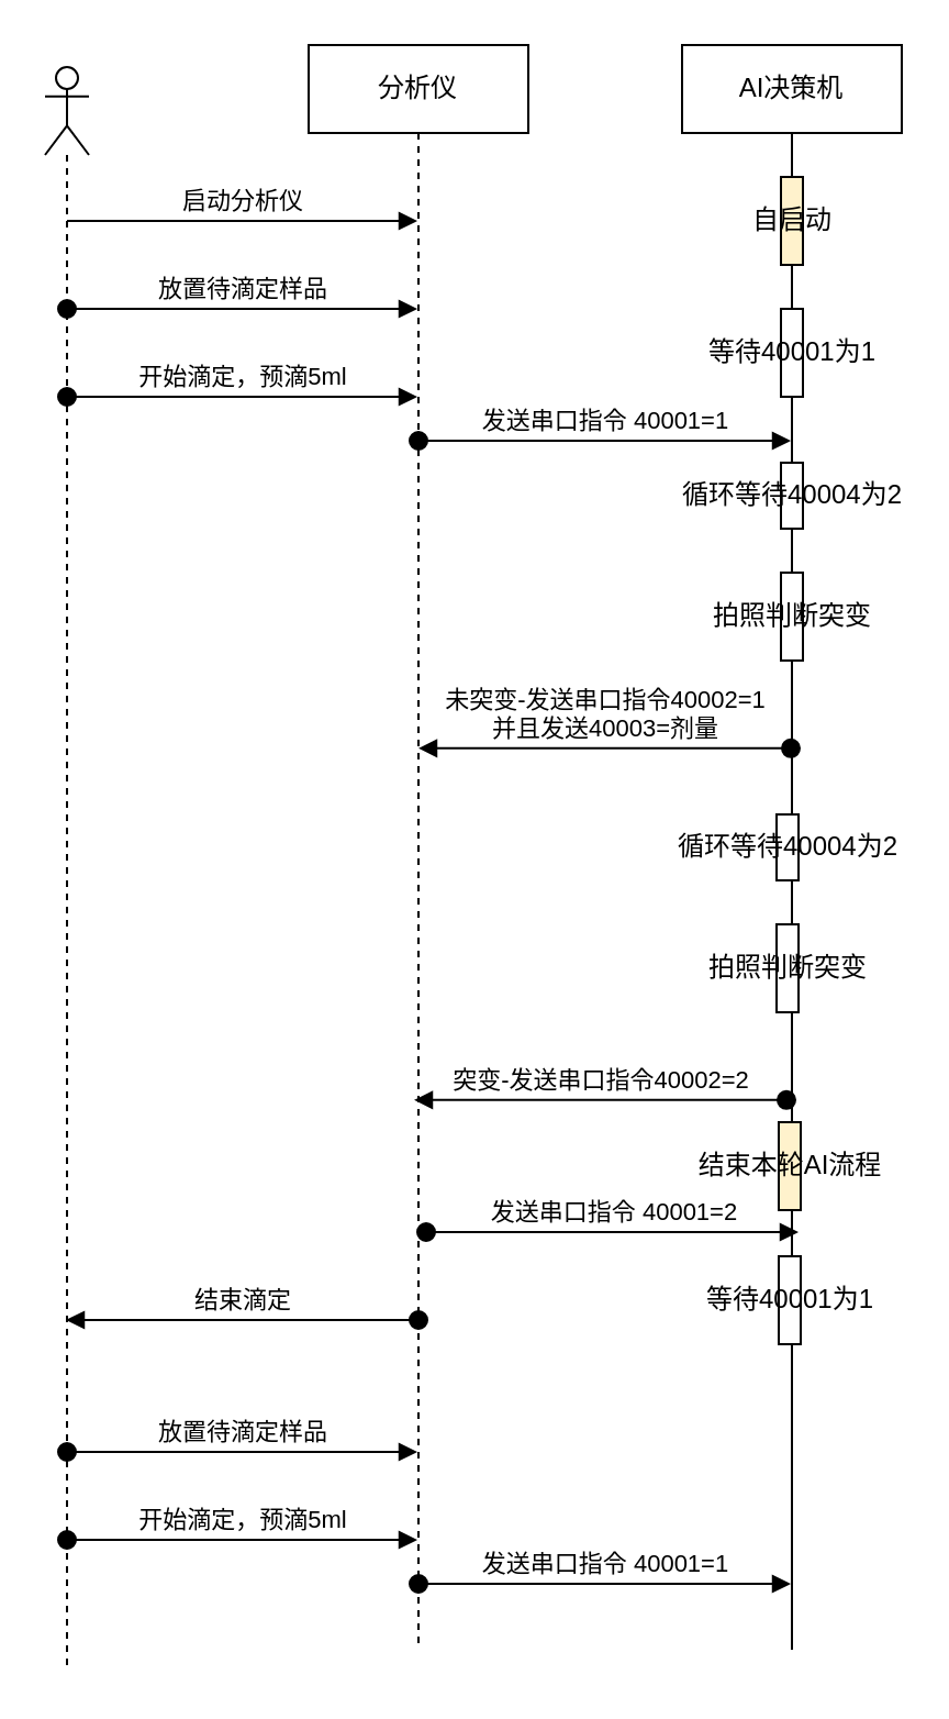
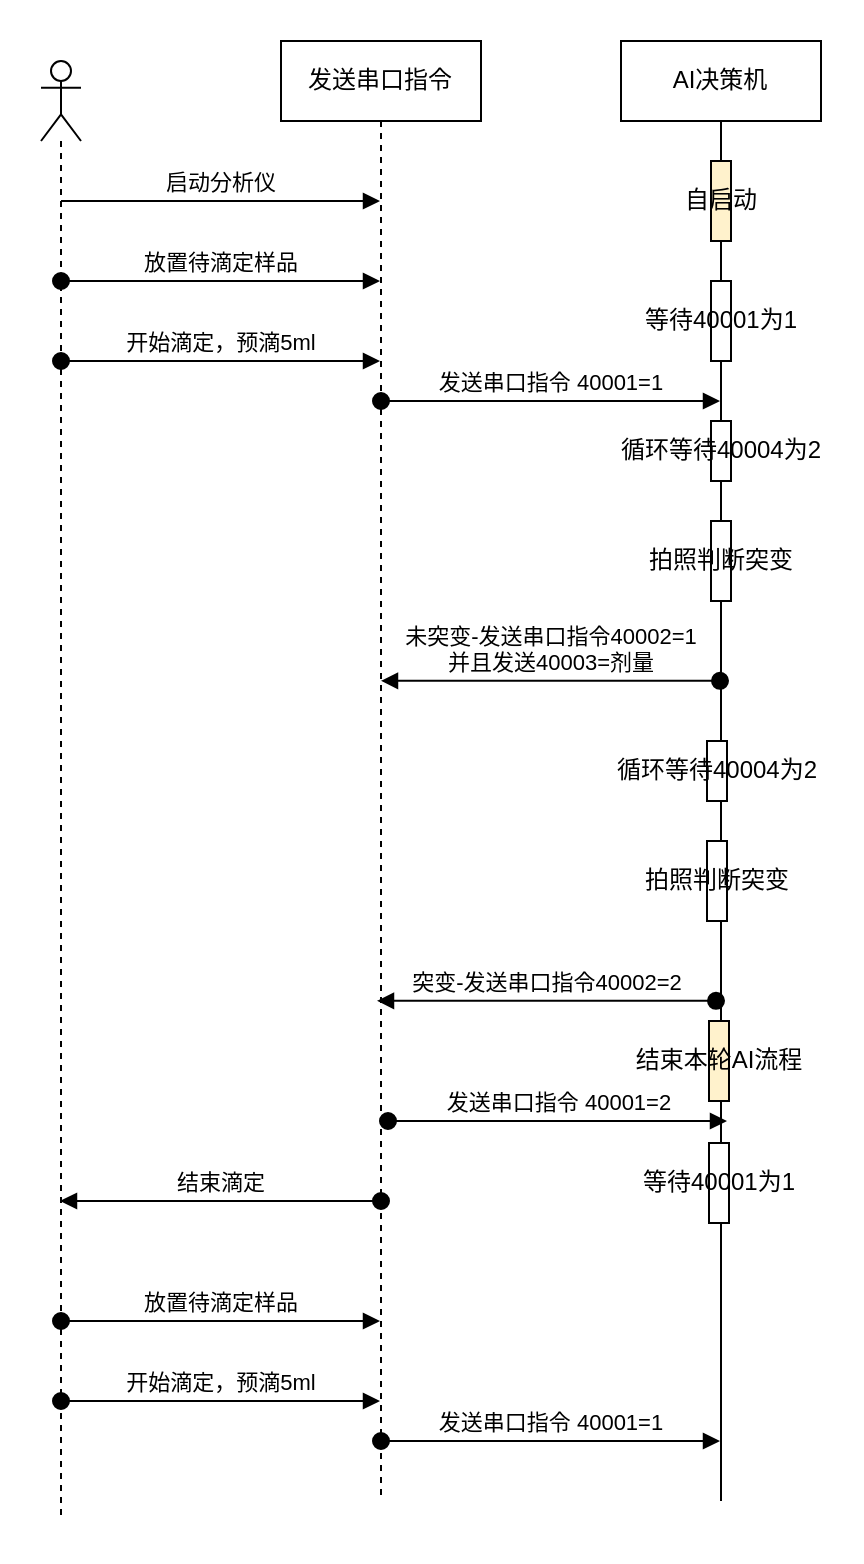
  <mxCell id="0" />
  <mxCell id="1" parent="0" />
- <mxCell id="2" value="分析仪" style="shape=umlLifeline;perimeter=lifelinePerimeter;whiteSpace=wrap;html=1;container=1;collapsible=0;recursiveResize=0;outlineConnect=0;" vertex="1" parent="1"><mxGeometry x="140" y="20" width="100" height="730" as="geometry" /></mxCell>
+ <mxCell id="2" value="发送串口指令" style="shape=umlLifeline;perimeter=lifelinePerimeter;whiteSpace=wrap;html=1;container=1;collapsible=0;recursiveResize=0;outlineConnect=0;" vertex="1" parent="1"><mxGeometry x="140" y="20" width="100" height="730" as="geometry" /></mxCell>
  <mxCell id="3" value="发送串口指令 40001=1" style="html=1;verticalAlign=bottom;startArrow=oval;startFill=1;endArrow=block;startSize=8;rounded=0;" edge="1" parent="2" target="7"><mxGeometry width="60" relative="1" as="geometry"><mxPoint x="50" y="180" as="sourcePoint" /><mxPoint x="110" y="180" as="targetPoint" /></mxGeometry></mxCell>
  <mxCell id="4" value="结束滴定" style="html=1;verticalAlign=bottom;startArrow=oval;startFill=1;endArrow=block;startSize=8;rounded=0;" edge="1" parent="2" target="17"><mxGeometry width="60" relative="1" as="geometry"><mxPoint x="50" y="580" as="sourcePoint" /><mxPoint x="110" y="580" as="targetPoint" /></mxGeometry></mxCell>
  <mxCell id="5" value="放置待滴定样品" style="html=1;verticalAlign=bottom;startArrow=oval;startFill=1;endArrow=block;startSize=8;rounded=0;" edge="1" parent="2"><mxGeometry x="0.003" width="60" relative="1" as="geometry"><mxPoint x="-110" y="640" as="sourcePoint" /><mxPoint x="49.5" y="640" as="targetPoint" /><mxPoint as="offset" /></mxGeometry></mxCell>
  <mxCell id="6" value="开始滴定，预滴5ml" style="html=1;verticalAlign=bottom;startArrow=oval;startFill=1;endArrow=block;startSize=8;rounded=0;" edge="1" parent="2"><mxGeometry width="60" relative="1" as="geometry"><mxPoint x="-110" y="680" as="sourcePoint" /><mxPoint x="49.5" y="680" as="targetPoint" /></mxGeometry></mxCell>
  <mxCell id="7" value="AI决策机" style="shape=umlLifeline;perimeter=lifelinePerimeter;whiteSpace=wrap;html=1;container=1;collapsible=0;recursiveResize=0;outlineConnect=0;lifelineDashed=0;" vertex="1" parent="1"><mxGeometry x="310" y="20" width="100" height="730" as="geometry" /></mxCell>
  <mxCell id="8" value="自启动" style="html=1;points=[];perimeter=orthogonalPerimeter;fillColor=#fff2cc;" vertex="1" parent="7"><mxGeometry x="45" y="60" width="10" height="40" as="geometry" /></mxCell>
  <mxCell id="9" value="等待40001为1" style="html=1;points=[];perimeter=orthogonalPerimeter;" vertex="1" parent="7"><mxGeometry x="45" y="120" width="10" height="40" as="geometry" /></mxCell>
  <mxCell id="10" value="循环等待40004为2" style="html=1;points=[];perimeter=orthogonalPerimeter;" vertex="1" parent="7"><mxGeometry x="45" y="190" width="10" height="30" as="geometry" /></mxCell>
  <mxCell id="11" value="拍照判断突变" style="html=1;points=[];perimeter=orthogonalPerimeter;" vertex="1" parent="7"><mxGeometry x="45" y="240" width="10" height="40" as="geometry" /></mxCell>
  <mxCell id="12" value="结束本轮AI流程" style="html=1;points=[];perimeter=orthogonalPerimeter;fillColor=#fff2cc;" vertex="1" parent="7"><mxGeometry x="44" y="490" width="10" height="40" as="geometry" /></mxCell>
  <mxCell id="13" value="循环等待40004为2" style="html=1;points=[];perimeter=orthogonalPerimeter;" vertex="1" parent="7"><mxGeometry x="43" y="350" width="10" height="30" as="geometry" /></mxCell>
  <mxCell id="14" value="拍照判断突变" style="html=1;points=[];perimeter=orthogonalPerimeter;" vertex="1" parent="7"><mxGeometry x="43" y="400" width="10" height="40" as="geometry" /></mxCell>
  <mxCell id="15" value="突变-发送串口指令40002=2" style="html=1;verticalAlign=bottom;startArrow=oval;startFill=1;endArrow=block;startSize=8;rounded=0;entryX=0.5;entryY=0.83;entryDx=0;entryDy=0;entryPerimeter=0;" edge="1" parent="7"><mxGeometry width="60" relative="1" as="geometry"><mxPoint x="47.5" y="479.9" as="sourcePoint" /><mxPoint x="-122" y="479.9" as="targetPoint" /></mxGeometry></mxCell>
  <mxCell id="16" value="等待40001为1" style="html=1;points=[];perimeter=orthogonalPerimeter;" vertex="1" parent="7"><mxGeometry x="44" y="551" width="10" height="40" as="geometry" /></mxCell>
  <mxCell id="17" value="" style="shape=umlLifeline;participant=umlActor;perimeter=lifelinePerimeter;whiteSpace=wrap;html=1;container=1;collapsible=0;recursiveResize=0;verticalAlign=top;spacingTop=36;outlineConnect=0;" vertex="1" parent="1"><mxGeometry x="20" y="30" width="20" height="730" as="geometry" /></mxCell>
  <mxCell id="18" value="启动分析仪" style="html=1;verticalAlign=bottom;endArrow=block;rounded=0;" edge="1" parent="17" target="2"><mxGeometry width="80" relative="1" as="geometry"><mxPoint x="10" y="70" as="sourcePoint" /><mxPoint x="90" y="70" as="targetPoint" /></mxGeometry></mxCell>
  <mxCell id="19" value="放置待滴定样品" style="html=1;verticalAlign=bottom;startArrow=oval;startFill=1;endArrow=block;startSize=8;rounded=0;" edge="1" parent="17" target="2"><mxGeometry x="0.003" width="60" relative="1" as="geometry"><mxPoint x="10" y="110" as="sourcePoint" /><mxPoint x="70" y="110" as="targetPoint" /><mxPoint as="offset" /></mxGeometry></mxCell>
  <mxCell id="20" value="开始滴定，预滴5ml" style="html=1;verticalAlign=bottom;startArrow=oval;startFill=1;endArrow=block;startSize=8;rounded=0;" edge="1" parent="17" target="2"><mxGeometry width="60" relative="1" as="geometry"><mxPoint x="10" y="150" as="sourcePoint" /><mxPoint x="70" y="150" as="targetPoint" /></mxGeometry></mxCell>
  <mxCell id="21" value="未突变-发送串口指令40002=1&lt;br&gt;并且发送40003=剂量" style="html=1;verticalAlign=bottom;startArrow=oval;startFill=1;endArrow=block;startSize=8;rounded=0;entryX=0.5;entryY=0.83;entryDx=0;entryDy=0;entryPerimeter=0;" edge="1" parent="1"><mxGeometry width="60" relative="1" as="geometry"><mxPoint x="359.5" y="339.9" as="sourcePoint" /><mxPoint x="190" y="339.9" as="targetPoint" /></mxGeometry></mxCell>
  <mxCell id="22" value="发送串口指令 40001=2" style="html=1;verticalAlign=bottom;startArrow=oval;startFill=1;endArrow=block;startSize=8;rounded=0;" edge="1" parent="1"><mxGeometry width="60" relative="1" as="geometry"><mxPoint x="193.5" y="560" as="sourcePoint" /><mxPoint x="363" y="560" as="targetPoint" /></mxGeometry></mxCell>
  <mxCell id="23" value="发送串口指令 40001=1" style="html=1;verticalAlign=bottom;startArrow=oval;startFill=1;endArrow=block;startSize=8;rounded=0;" edge="1" parent="1"><mxGeometry width="60" relative="1" as="geometry"><mxPoint x="190" y="720" as="sourcePoint" /><mxPoint x="359.5" y="720" as="targetPoint" /></mxGeometry></mxCell>
